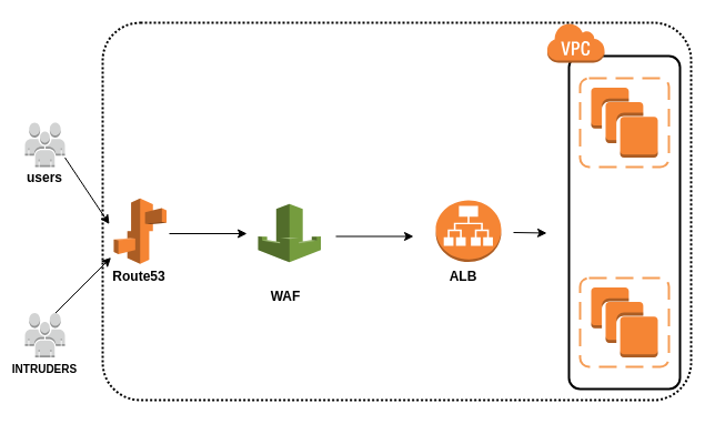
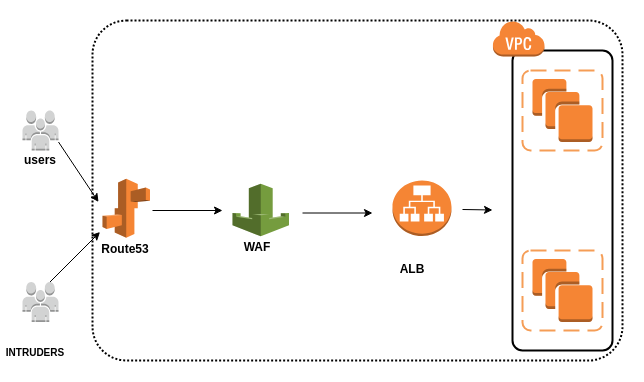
  <mxCell id="0" />
  <mxCell id="1" parent="0" />
  <mxCell id="2" value="" style="outlineConnect=0;dashed=0;verticalLabelPosition=bottom;verticalAlign=top;align=center;html=1;shape=mxgraph.aws3.elastic_beanstalk;fillColor=#F58534;gradientColor=none;" vertex="1" parent="1"><mxGeometry x="102" y="178.25" width="47.5" height="59" as="geometry" /></mxCell>
  <mxCell id="3" value="" style="outlineConnect=0;dashed=0;verticalLabelPosition=bottom;verticalAlign=top;align=center;html=1;shape=mxgraph.aws3.application_load_balancer;fillColor=#F58534;gradientColor=none;" vertex="1" parent="1"><mxGeometry x="392" y="180" width="59" height="55.5" as="geometry" /></mxCell>
  <mxCell id="4" value="" style="outlineConnect=0;dashed=0;verticalLabelPosition=bottom;verticalAlign=top;align=center;html=1;shape=mxgraph.aws3.waf;fillColor=#759C3E;gradientColor=none;" vertex="1" parent="1"><mxGeometry x="232" y="183.25" width="56.5" height="52.5" as="geometry" /></mxCell>
  <mxCell id="5" value="" style="outlineConnect=0;dashed=0;verticalLabelPosition=bottom;verticalAlign=top;align=center;html=1;shape=mxgraph.aws3.instances;fillColor=#F58534;gradientColor=none;" vertex="1" parent="1"><mxGeometry x="532" y="78.5" width="60" height="63" as="geometry" /></mxCell>
  <mxCell id="6" value="" style="endArrow=classic;html=1;" edge="1" parent="1"><mxGeometry width="50" height="50" relative="1" as="geometry"><mxPoint x="152" y="210" as="sourcePoint" /><mxPoint x="222" y="210" as="targetPoint" /></mxGeometry></mxCell>
  <mxCell id="7" value="" style="endArrow=classic;html=1;" edge="1" parent="1"><mxGeometry width="50" height="50" relative="1" as="geometry"><mxPoint x="302" y="212.5" as="sourcePoint" /><mxPoint x="372" y="212.5" as="targetPoint" /></mxGeometry></mxCell>
  <mxCell id="8" value="" style="rounded=1;arcSize=10;dashed=0;fillColor=none;gradientColor=none;strokeWidth=2;" vertex="1" parent="1"><mxGeometry x="512" y="50" width="100" height="300" as="geometry" /></mxCell>
  <mxCell id="9" value="" style="dashed=0;html=1;shape=mxgraph.aws3.virtual_private_cloud;fillColor=#F58536;gradientColor=none;dashed=0;" vertex="1" parent="1"><mxGeometry x="492" y="20" width="52" height="36" as="geometry" /></mxCell>
  <mxCell id="10" value="" style="endArrow=classic;html=1;" edge="1" parent="1"><mxGeometry width="50" height="50" relative="1" as="geometry"><mxPoint x="462" y="209" as="sourcePoint" /><mxPoint x="492" y="209.5" as="targetPoint" /></mxGeometry></mxCell>
  <mxCell id="11" value="" style="rounded=1;arcSize=10;dashed=1;strokeColor=#F59D56;fillColor=none;gradientColor=none;dashPattern=8 4;strokeWidth=2;" vertex="1" parent="1"><mxGeometry x="522" y="70" width="80" height="80" as="geometry" /></mxCell>
  <mxCell id="12" value="" style="rounded=1;arcSize=10;dashed=1;strokeColor=#F59D56;fillColor=none;gradientColor=none;dashPattern=8 4;strokeWidth=2;" vertex="1" parent="1"><mxGeometry x="522" y="250" width="80" height="80" as="geometry" /></mxCell>
  <mxCell id="13" value="" style="outlineConnect=0;dashed=0;verticalLabelPosition=bottom;verticalAlign=top;align=center;html=1;shape=mxgraph.aws3.instances;fillColor=#F58534;gradientColor=none;" vertex="1" parent="1"><mxGeometry x="532" y="258.5" width="60" height="63" as="geometry" /></mxCell>
  <mxCell id="14" value="" style="rounded=1;arcSize=10;dashed=1;fillColor=none;gradientColor=none;dashPattern=1 1;strokeWidth=2;" vertex="1" parent="1"><mxGeometry x="92" y="20" width="530" height="340" as="geometry" /></mxCell>
  <mxCell id="15" value="&lt;b&gt;Route53&lt;/b&gt;" style="text;html=1;strokeColor=none;fillColor=none;align=center;verticalAlign=middle;whiteSpace=wrap;rounded=0;" vertex="1" parent="1"><mxGeometry x="99.5" y="238.5" width="50" height="20" as="geometry" /></mxCell>
- <mxCell id="16" value="&lt;b&gt;WAF&lt;/b&gt;" style="text;html=1;strokeColor=none;fillColor=none;align=center;verticalAlign=middle;whiteSpace=wrap;rounded=0;" vertex="1" parent="1"><mxGeometry x="232" y="257.25" width="50" height="20" as="geometry" /></mxCell>
- <mxCell id="17" value="&lt;b&gt;ALB&lt;/b&gt;" style="text;html=1;strokeColor=none;fillColor=none;align=center;verticalAlign=middle;whiteSpace=wrap;rounded=0;" vertex="1" parent="1"><mxGeometry x="392" y="238.5" width="50" height="20" as="geometry" /></mxCell>
+ <mxCell id="16" value="&lt;b&gt;WAF&lt;/b&gt;" style="text;html=1;strokeColor=none;fillColor=none;align=center;verticalAlign=middle;whiteSpace=wrap;rounded=0;" vertex="1" parent="1"><mxGeometry x="232" y="237.25" width="50" height="20" as="geometry" /></mxCell>
+ <mxCell id="17" value="&lt;b&gt;ALB&lt;/b&gt;" style="text;html=1;strokeColor=none;fillColor=none;align=center;verticalAlign=middle;whiteSpace=wrap;rounded=0;" vertex="1" parent="1"><mxGeometry x="387" y="258.5" width="50" height="20" as="geometry" /></mxCell>
  <mxCell id="18" value="" style="outlineConnect=0;dashed=0;verticalLabelPosition=bottom;verticalAlign=top;align=center;html=1;shape=mxgraph.aws3.users;fillColor=#D2D3D3;gradientColor=none;" vertex="1" parent="1"><mxGeometry x="22" y="110" width="36" height="40" as="geometry" /></mxCell>
  <mxCell id="19" value="" style="outlineConnect=0;dashed=0;verticalLabelPosition=bottom;verticalAlign=top;align=center;html=1;shape=mxgraph.aws3.users;fillColor=#D2D3D3;gradientColor=none;" vertex="1" parent="1"><mxGeometry x="22" y="281.5" width="36" height="40" as="geometry" /></mxCell>
  <mxCell id="20" value="&lt;b&gt;users&lt;/b&gt;" style="text;html=1;strokeColor=none;fillColor=none;align=center;verticalAlign=middle;whiteSpace=wrap;rounded=0;" vertex="1" parent="1"><mxGeometry x="20" y="150" width="40" height="20" as="geometry" /></mxCell>
- <mxCell id="21" value="&lt;b&gt;&lt;font style=&quot;font-size: 10px&quot;&gt;INTRUDERS&lt;/font&gt;&lt;/b&gt;" style="text;html=1;strokeColor=none;fillColor=none;align=center;verticalAlign=middle;whiteSpace=wrap;rounded=0;" vertex="1" parent="1"><mxGeometry x="20" y="321.5" width="40" height="20" as="geometry" /></mxCell>
+ <mxCell id="21" value="&lt;b&gt;&lt;font style=&quot;font-size: 10px&quot;&gt;INTRUDERS&lt;/font&gt;&lt;/b&gt;" style="text;html=1;strokeColor=none;fillColor=none;align=center;verticalAlign=middle;whiteSpace=wrap;rounded=0;" vertex="1" parent="1"><mxGeometry x="15" y="341.5" width="40" height="20" as="geometry" /></mxCell>
  <mxCell id="22" value="" style="endArrow=classic;html=1;" edge="1" parent="1"><mxGeometry width="50" height="50" relative="1" as="geometry"><mxPoint x="49.5" y="281.5" as="sourcePoint" /><mxPoint x="99.5" y="231.5" as="targetPoint" /></mxGeometry></mxCell>
  <mxCell id="23" value="" style="endArrow=classic;html=1;" edge="1" parent="1"><mxGeometry width="50" height="50" relative="1" as="geometry"><mxPoint x="58" y="141.5" as="sourcePoint" /><mxPoint x="98" y="201.5" as="targetPoint" /></mxGeometry></mxCell>
